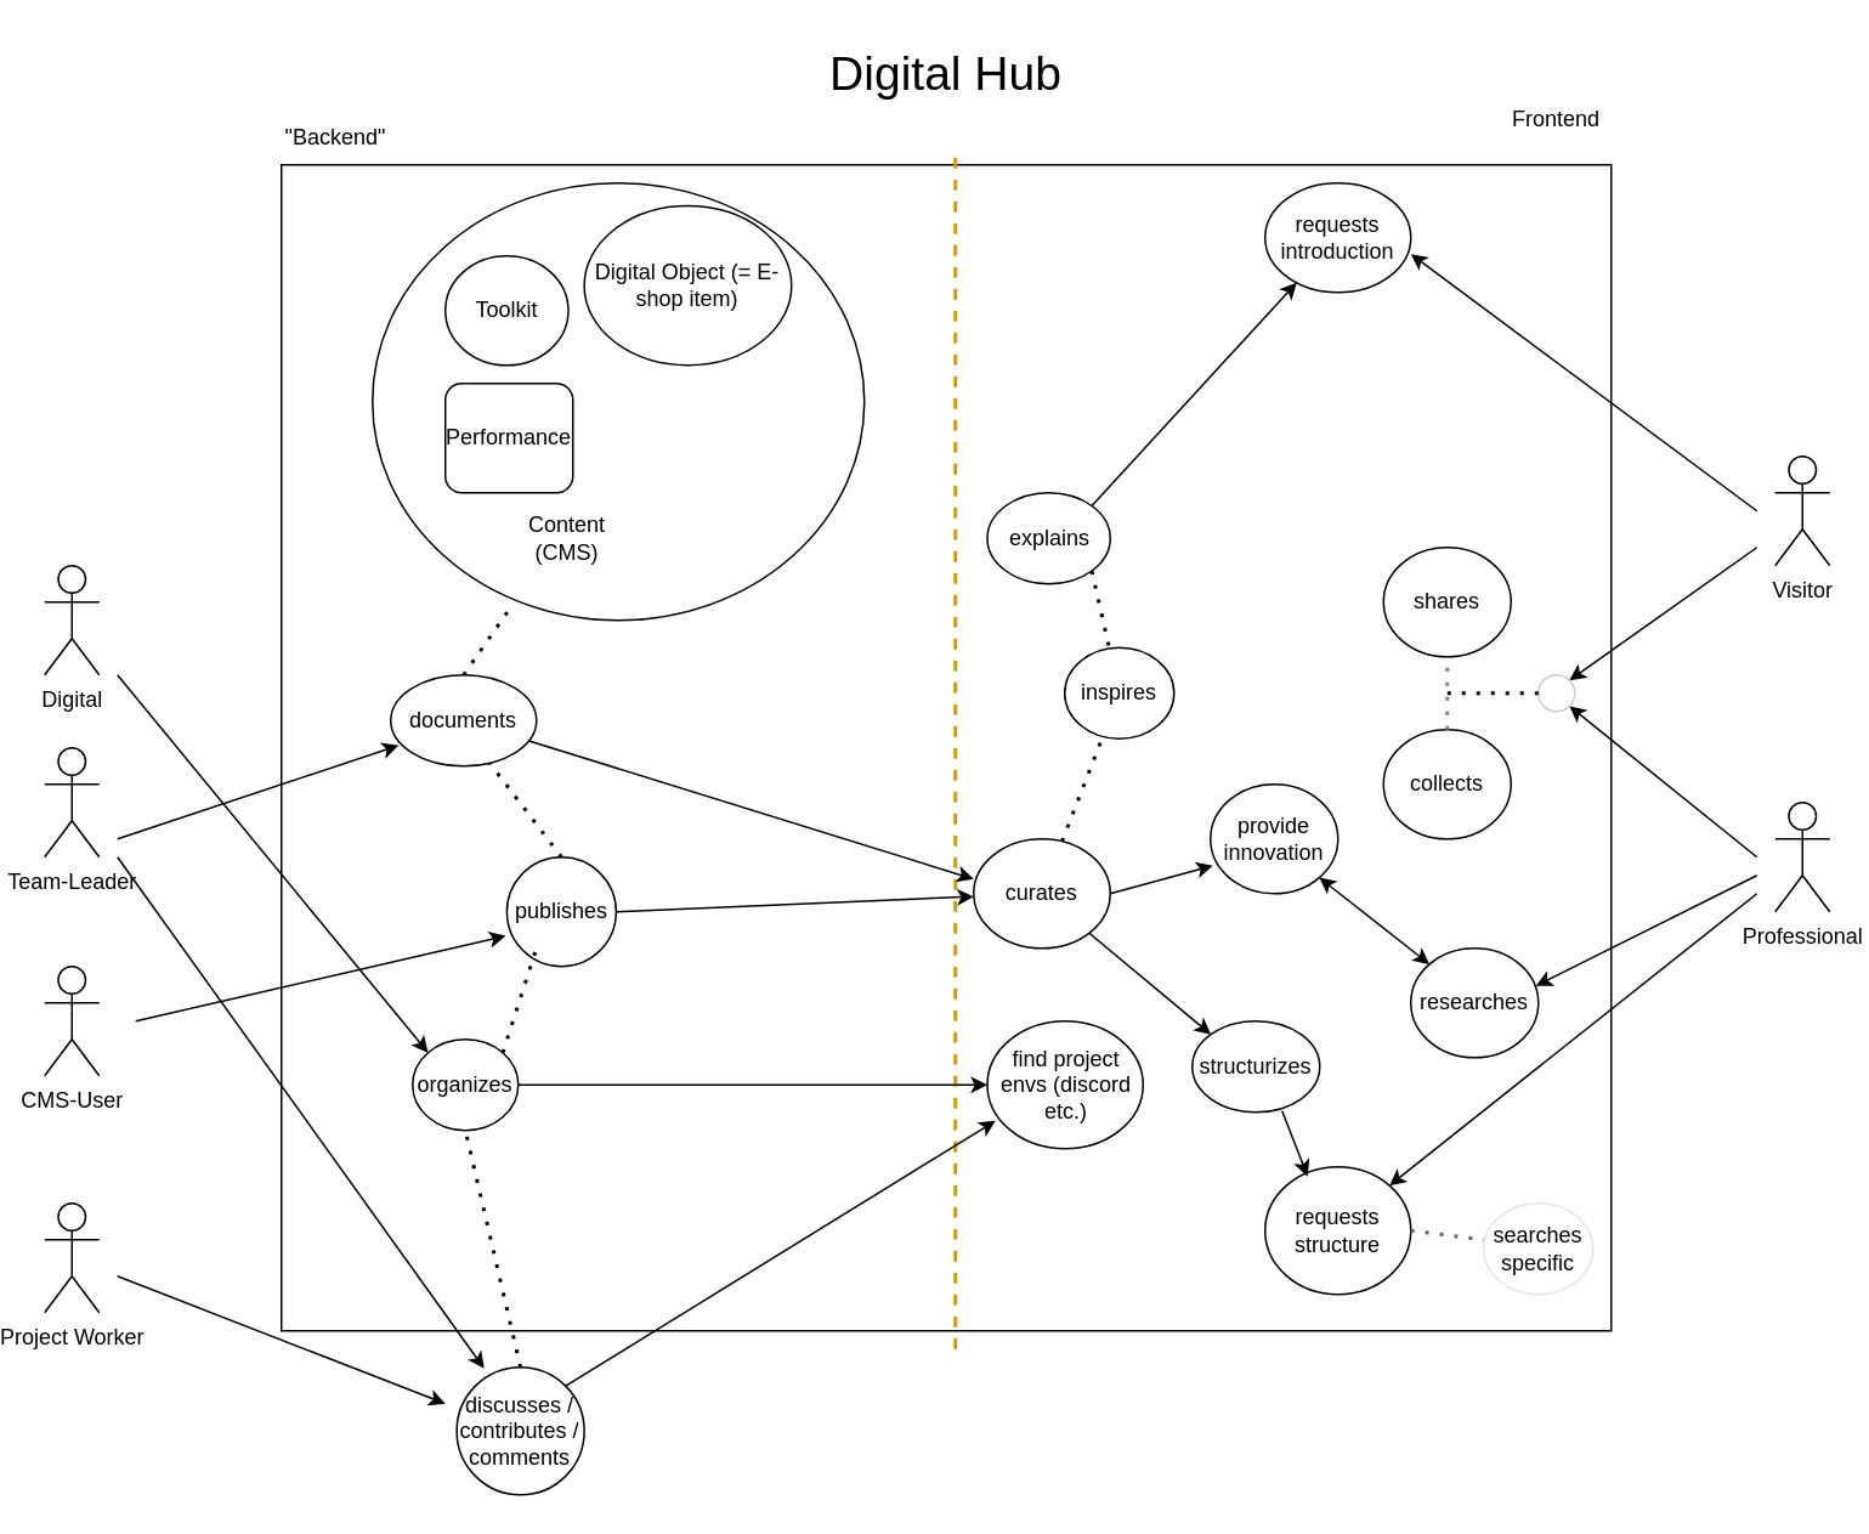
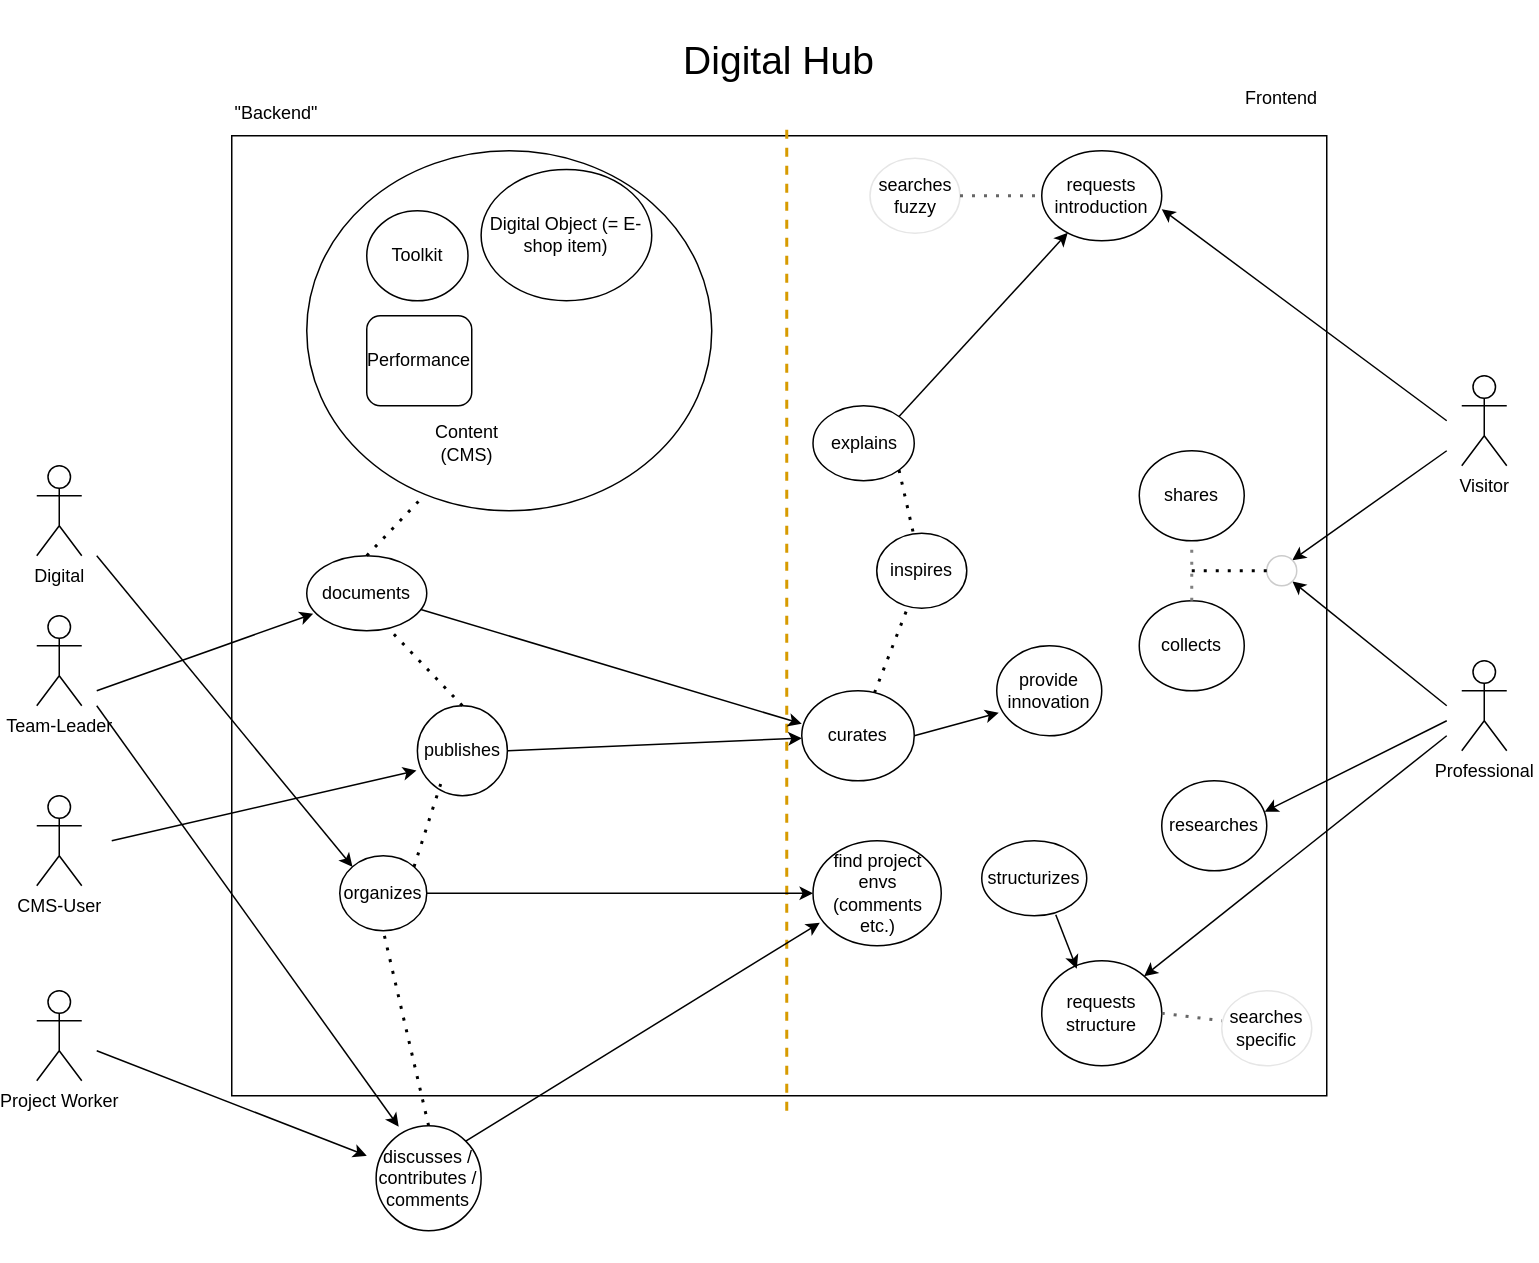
  <mxCell id="0" />
  <mxCell id="1" parent="0" />
  <mxCell id="2" value="" style="rounded=0;whiteSpace=wrap;html=1;" parent="1" vertex="1"><mxGeometry x="150" y="90" width="730" height="640" as="geometry" /></mxCell>
  <mxCell id="3" value="" style="ellipse;whiteSpace=wrap;html=1;" parent="1" vertex="1"><mxGeometry x="200" y="100" width="270" height="240" as="geometry" /></mxCell>
  <mxCell id="4" value="CMS-User" style="shape=umlActor;verticalLabelPosition=bottom;verticalAlign=top;html=1;outlineConnect=0;" parent="1" vertex="1"><mxGeometry x="20" y="530" width="30" height="60" as="geometry" /></mxCell>
  <mxCell id="5" value="Team-Leader" style="shape=umlActor;verticalLabelPosition=bottom;verticalAlign=top;html=1;outlineConnect=0;" parent="1" vertex="1"><mxGeometry x="20" y="410" width="30" height="60" as="geometry" /></mxCell>
  <mxCell id="6" value="Project Worker" style="shape=umlActor;verticalLabelPosition=bottom;verticalAlign=top;html=1;outlineConnect=0;" parent="1" vertex="1"><mxGeometry x="20" y="660" width="30" height="60" as="geometry" /></mxCell>
  <mxCell id="7" value="Visitor" style="shape=umlActor;verticalLabelPosition=bottom;verticalAlign=top;html=1;outlineConnect=0;" parent="1" vertex="1"><mxGeometry x="970" y="250" width="30" height="60" as="geometry" /></mxCell>
  <mxCell id="8" value="Professional" style="shape=umlActor;verticalLabelPosition=bottom;verticalAlign=top;html=1;outlineConnect=0;" parent="1" vertex="1"><mxGeometry x="970" y="440" width="30" height="60" as="geometry" /></mxCell>
  <mxCell id="9" value="Digital" style="shape=umlActor;verticalLabelPosition=bottom;verticalAlign=top;html=1;outlineConnect=0;" parent="1" vertex="1"><mxGeometry x="20" y="310" width="30" height="60" as="geometry" /></mxCell>
  <mxCell id="10" value="Digital Object (= E-shop item)" style="ellipse;whiteSpace=wrap;html=1;" parent="1" vertex="1"><mxGeometry x="316.25" y="112.5" width="113.75" height="87.5" as="geometry" /></mxCell>
  <mxCell id="11" value="Toolkit" style="ellipse;whiteSpace=wrap;html=1;" parent="1" vertex="1"><mxGeometry x="240" y="140" width="67.5" height="60" as="geometry" /></mxCell>
  <mxCell id="12" value="Performance" style="whiteSpace=wrap;html=1;rounded=1;" parent="1" vertex="1"><mxGeometry x="240" y="210" width="70" height="60" as="geometry" /></mxCell>
  <mxCell id="13" value="Content (CMS)" style="text;html=1;strokeColor=none;fillColor=none;align=center;verticalAlign=middle;whiteSpace=wrap;rounded=0;" parent="1" vertex="1"><mxGeometry x="275" y="280" width="64" height="30" as="geometry" /></mxCell>
  <mxCell id="14" value="discusses / contributes / comments" style="ellipse;whiteSpace=wrap;html=1;aspect=fixed;" parent="1" vertex="1"><mxGeometry x="246.25" y="750" width="70" height="70" as="geometry" /></mxCell>
  <mxCell id="15" value="publishes" style="ellipse;whiteSpace=wrap;html=1;aspect=fixed;" parent="1" vertex="1"><mxGeometry x="273.75" y="470" width="60" height="60" as="geometry" /></mxCell>
  <mxCell id="16" value="" style="endArrow=classic;html=1;rounded=0;entryX=-0.01;entryY=0.72;entryDx=0;entryDy=0;entryPerimeter=0;" parent="1" target="15" edge="1"><mxGeometry width="50" height="50" relative="1" as="geometry"><mxPoint x="70" y="560" as="sourcePoint" /><mxPoint x="230" y="530" as="targetPoint" /></mxGeometry></mxCell>
  <mxCell id="17" value="" style="endArrow=none;dashed=1;html=1;dashPattern=1 3;strokeWidth=2;rounded=0;entryX=0.68;entryY=0.969;entryDx=0;entryDy=0;entryPerimeter=0;exitX=0.5;exitY=0;exitDx=0;exitDy=0;" parent="1" source="15" target="23" edge="1"><mxGeometry width="50" height="50" relative="1" as="geometry"><mxPoint x="300" y="430" as="sourcePoint" /><mxPoint x="350" y="380" as="targetPoint" /></mxGeometry></mxCell>
  <mxCell id="18" value="" style="endArrow=none;dashed=1;html=1;strokeWidth=2;rounded=0;fillColor=#ffe6cc;strokeColor=#d79b00;" parent="1" edge="1"><mxGeometry width="50" height="50" relative="1" as="geometry"><mxPoint x="520" y="740" as="sourcePoint" /><mxPoint x="520" y="80" as="targetPoint" /></mxGeometry></mxCell>
  <mxCell id="19" value="collects" style="ellipse;whiteSpace=wrap;html=1;" parent="1" vertex="1"><mxGeometry x="755" y="400" width="70" height="60" as="geometry" /></mxCell>
  <mxCell id="20" value="shares" style="ellipse;whiteSpace=wrap;html=1;" parent="1" vertex="1"><mxGeometry x="755" y="300" width="70" height="60" as="geometry" /></mxCell>
  <mxCell id="21" value="explains" style="ellipse;whiteSpace=wrap;html=1;" parent="1" vertex="1"><mxGeometry x="537.5" y="270" width="67.5" height="50" as="geometry" /></mxCell>
  <mxCell id="22" value="curates" style="ellipse;whiteSpace=wrap;html=1;" parent="1" vertex="1"><mxGeometry x="530" y="460" width="75" height="60" as="geometry" /></mxCell>
- <mxCell id="23" value="documents" style="ellipse;whiteSpace=wrap;html=1;" parent="1" vertex="1"><mxGeometry x="210" y="370" width="80" height="50" as="geometry" /></mxCell>
+ <mxCell id="23" value="documents" style="ellipse;whiteSpace=wrap;html=1;" parent="1" vertex="1"><mxGeometry x="200" y="370" width="80" height="50" as="geometry" /></mxCell>
  <mxCell id="24" value="structurizes" style="ellipse;whiteSpace=wrap;html=1;" parent="1" vertex="1"><mxGeometry x="650" y="560" width="70" height="50" as="geometry" /></mxCell>
+ <mxCell id="25" value="searches fuzzy" style="ellipse;whiteSpace=wrap;html=1;strokeColor=#E6E6E6;" parent="1" vertex="1"><mxGeometry x="575.5" y="105" width="60" height="50" as="geometry" /></mxCell>
  <mxCell id="26" value="researches" style="ellipse;whiteSpace=wrap;html=1;" parent="1" vertex="1"><mxGeometry x="770" y="520" width="70" height="60" as="geometry" /></mxCell>
  <mxCell id="27" value="requests introduction" style="ellipse;whiteSpace=wrap;html=1;" parent="1" vertex="1"><mxGeometry x="690" y="100" width="80" height="60" as="geometry" /></mxCell>
  <mxCell id="28" value="" style="endArrow=classic;html=1;rounded=0;entryX=0.054;entryY=0.773;entryDx=0;entryDy=0;entryPerimeter=0;" parent="1" target="23" edge="1"><mxGeometry width="50" height="50" relative="1" as="geometry"><mxPoint x="60" y="460" as="sourcePoint" /><mxPoint x="220" y="570" as="targetPoint" /></mxGeometry></mxCell>
  <mxCell id="29" value="" style="endArrow=classic;html=1;rounded=0;entryX=0;entryY=0.367;entryDx=0;entryDy=0;entryPerimeter=0;" parent="1" source="23" target="22" edge="1"><mxGeometry width="50" height="50" relative="1" as="geometry"><mxPoint x="480" y="580" as="sourcePoint" /><mxPoint x="530" y="530" as="targetPoint" /></mxGeometry></mxCell>
  <mxCell id="30" value="" style="endArrow=classic;html=1;rounded=0;exitX=1;exitY=0.5;exitDx=0;exitDy=0;" parent="1" source="15" target="22" edge="1"><mxGeometry width="50" height="50" relative="1" as="geometry"><mxPoint x="420" y="520" as="sourcePoint" /><mxPoint x="470" y="470" as="targetPoint" /></mxGeometry></mxCell>
  <mxCell id="31" value="inspires" style="ellipse;whiteSpace=wrap;html=1;" parent="1" vertex="1"><mxGeometry x="580" y="355" width="60" height="50" as="geometry" /></mxCell>
  <mxCell id="32" value="provide innovation" style="ellipse;whiteSpace=wrap;html=1;" parent="1" vertex="1"><mxGeometry x="660" y="430" width="70" height="60" as="geometry" /></mxCell>
  <mxCell id="33" value="" style="endArrow=classic;html=1;rounded=0;exitX=1;exitY=0.5;exitDx=0;exitDy=0;entryX=0.019;entryY=0.744;entryDx=0;entryDy=0;entryPerimeter=0;" parent="1" source="22" target="32" edge="1"><mxGeometry width="50" height="50" relative="1" as="geometry"><mxPoint x="660" y="550" as="sourcePoint" /><mxPoint x="710" y="500" as="targetPoint" /></mxGeometry></mxCell>
  <mxCell id="34" value="searches specific" style="ellipse;whiteSpace=wrap;html=1;strokeColor=#E6E6E6;" parent="1" vertex="1"><mxGeometry x="810" y="660" width="60" height="50" as="geometry" /></mxCell>
  <mxCell id="35" value="" style="endArrow=classic;html=1;rounded=0;entryX=1;entryY=0.65;entryDx=0;entryDy=0;entryPerimeter=0;" parent="1" target="27" edge="1"><mxGeometry width="50" height="50" relative="1" as="geometry"><mxPoint x="960" y="280" as="sourcePoint" /><mxPoint x="830" y="250" as="targetPoint" /></mxGeometry></mxCell>
  <mxCell id="36" value="" style="endArrow=classic;html=1;rounded=0;entryX=0;entryY=0;entryDx=0;entryDy=0;" parent="1" target="52" edge="1"><mxGeometry width="50" height="50" relative="1" as="geometry"><mxPoint x="960" y="300" as="sourcePoint" /><mxPoint x="825" y="380" as="targetPoint" /></mxGeometry></mxCell>
  <mxCell id="37" value="" style="endArrow=classic;html=1;rounded=0;entryX=1;entryY=0;entryDx=0;entryDy=0;" parent="1" target="52" edge="1"><mxGeometry width="50" height="50" relative="1" as="geometry"><mxPoint x="960" y="470" as="sourcePoint" /><mxPoint x="790" y="380" as="targetPoint" /></mxGeometry></mxCell>
  <mxCell id="38" value="organizes" style="ellipse;whiteSpace=wrap;html=1;" parent="1" vertex="1"><mxGeometry x="222" y="570" width="58" height="50" as="geometry" /></mxCell>
- <mxCell id="39" value="find project envs (discord etc.)" style="ellipse;whiteSpace=wrap;html=1;" parent="1" vertex="1"><mxGeometry x="537.5" y="560" width="85.5" height="70" as="geometry" /></mxCell>
+ <mxCell id="39" value="find project envs (comments etc.)" style="ellipse;whiteSpace=wrap;html=1;" parent="1" vertex="1"><mxGeometry x="537.5" y="560" width="85.5" height="70" as="geometry" /></mxCell>
  <mxCell id="40" value="" style="endArrow=none;dashed=1;html=1;dashPattern=1 3;strokeWidth=2;rounded=0;entryX=0.5;entryY=1;entryDx=0;entryDy=0;exitX=0.5;exitY=0;exitDx=0;exitDy=0;strokeColor=#808080;" edge="1" parent="1" source="19" target="20"><mxGeometry width="50" height="50" relative="1" as="geometry"><mxPoint x="760" y="420" as="sourcePoint" /><mxPoint x="810" y="370" as="targetPoint" /></mxGeometry></mxCell>
  <mxCell id="41" value="" style="endArrow=classic;html=1;rounded=0;entryX=0.981;entryY=0.344;entryDx=0;entryDy=0;entryPerimeter=0;" edge="1" parent="1" target="26"><mxGeometry width="50" height="50" relative="1" as="geometry"><mxPoint x="960" y="480" as="sourcePoint" /><mxPoint x="930" y="640" as="targetPoint" /></mxGeometry></mxCell>
  <mxCell id="42" value="requests structure" style="ellipse;whiteSpace=wrap;html=1;" vertex="1" parent="1"><mxGeometry x="690" y="640" width="80" height="70" as="geometry" /></mxCell>
  <mxCell id="43" value="" style="endArrow=classic;html=1;rounded=0;entryX=1;entryY=0;entryDx=0;entryDy=0;" edge="1" parent="1" target="42"><mxGeometry width="50" height="50" relative="1" as="geometry"><mxPoint x="960" y="490" as="sourcePoint" /><mxPoint x="970" y="660" as="targetPoint" /></mxGeometry></mxCell>
  <mxCell id="44" value="" style="endArrow=classic;html=1;rounded=0;exitX=1;exitY=0;exitDx=0;exitDy=0;" edge="1" parent="1" source="21" target="27"><mxGeometry width="50" height="50" relative="1" as="geometry"><mxPoint x="610" y="300" as="sourcePoint" /><mxPoint x="660" y="250" as="targetPoint" /></mxGeometry></mxCell>
+ <mxCell id="45" value="" style="endArrow=none;dashed=1;html=1;dashPattern=1 3;strokeWidth=2;rounded=0;entryX=0;entryY=0.5;entryDx=0;entryDy=0;exitX=1;exitY=0.5;exitDx=0;exitDy=0;fillColor=#f5f5f5;strokeColor=#666666;" edge="1" parent="1" source="25" target="27"><mxGeometry width="50" height="50" relative="1" as="geometry"><mxPoint x="660" y="180" as="sourcePoint" /><mxPoint x="710" y="130" as="targetPoint" /></mxGeometry></mxCell>
  <mxCell id="46" value="" style="endArrow=none;dashed=1;html=1;dashPattern=1 3;strokeWidth=2;rounded=0;exitX=1;exitY=0.5;exitDx=0;exitDy=0;fillColor=#f5f5f5;strokeColor=#666666;" edge="1" parent="1" source="42"><mxGeometry width="50" height="50" relative="1" as="geometry"><mxPoint x="790" y="730" as="sourcePoint" /><mxPoint x="810" y="680" as="targetPoint" /></mxGeometry></mxCell>
- <mxCell id="47" value="" style="endArrow=classic;html=1;rounded=0;entryX=0;entryY=0;entryDx=0;entryDy=0;" edge="1" parent="1" source="22" target="24"><mxGeometry width="50" height="50" relative="1" as="geometry"><mxPoint x="620" y="650" as="sourcePoint" /><mxPoint x="670" y="600" as="targetPoint" /></mxGeometry></mxCell>
  <mxCell id="48" value="" style="endArrow=classic;html=1;rounded=0;exitX=0.705;exitY=0.987;exitDx=0;exitDy=0;entryX=0.292;entryY=0.076;entryDx=0;entryDy=0;entryPerimeter=0;exitPerimeter=0;" edge="1" parent="1" source="24" target="42"><mxGeometry width="50" height="50" relative="1" as="geometry"><mxPoint x="640" y="740" as="sourcePoint" /><mxPoint x="690" y="690" as="targetPoint" /></mxGeometry></mxCell>
  <mxCell id="49" value="" style="endArrow=none;dashed=1;html=1;dashPattern=1 3;strokeWidth=2;rounded=0;" edge="1" parent="1" source="22" target="31"><mxGeometry width="50" height="50" relative="1" as="geometry"><mxPoint x="580" y="450" as="sourcePoint" /><mxPoint x="630" y="400" as="targetPoint" /></mxGeometry></mxCell>
  <mxCell id="50" value="" style="endArrow=none;dashed=1;html=1;dashPattern=1 3;strokeWidth=2;rounded=0;exitX=1;exitY=1;exitDx=0;exitDy=0;" edge="1" parent="1" source="21" target="31"><mxGeometry width="50" height="50" relative="1" as="geometry"><mxPoint x="580" y="360" as="sourcePoint" /><mxPoint x="630" y="310" as="targetPoint" /></mxGeometry></mxCell>
- <mxCell id="51" value="" style="endArrow=classic;startArrow=classic;html=1;rounded=0;entryX=0;entryY=0;entryDx=0;entryDy=0;exitX=1;exitY=1;exitDx=0;exitDy=0;" edge="1" parent="1" source="32" target="26"><mxGeometry width="50" height="50" relative="1" as="geometry"><mxPoint x="700" y="550" as="sourcePoint" /><mxPoint x="750" y="500" as="targetPoint" /></mxGeometry></mxCell>
  <mxCell id="52" value="" style="ellipse;whiteSpace=wrap;html=1;aspect=fixed;strokeColor=#CCCCCC;direction=south;" vertex="1" parent="1"><mxGeometry x="840" y="370" width="20" height="20" as="geometry" /></mxCell>
  <mxCell id="53" value="" style="endArrow=none;dashed=1;html=1;dashPattern=1 3;strokeWidth=2;rounded=0;entryX=0.5;entryY=1;entryDx=0;entryDy=0;strokeColor=#000000;" edge="1" parent="1" target="52"><mxGeometry width="50" height="50" relative="1" as="geometry"><mxPoint x="790" y="380" as="sourcePoint" /><mxPoint x="680" y="300" as="targetPoint" /></mxGeometry></mxCell>
  <mxCell id="54" value="" style="endArrow=classic;html=1;rounded=0;strokeColor=#000000;entryX=0.215;entryY=0.01;entryDx=0;entryDy=0;entryPerimeter=0;" edge="1" parent="1" target="14"><mxGeometry width="50" height="50" relative="1" as="geometry"><mxPoint x="60" y="470" as="sourcePoint" /><mxPoint x="230" y="670" as="targetPoint" /></mxGeometry></mxCell>
  <mxCell id="55" value="" style="endArrow=classic;html=1;rounded=0;strokeColor=#000000;" edge="1" parent="1"><mxGeometry width="50" height="50" relative="1" as="geometry"><mxPoint x="60" y="700" as="sourcePoint" /><mxPoint x="240" y="770" as="targetPoint" /></mxGeometry></mxCell>
  <mxCell id="56" value="" style="endArrow=classic;html=1;rounded=0;strokeColor=#000000;entryX=0;entryY=0;entryDx=0;entryDy=0;" edge="1" parent="1" target="38"><mxGeometry width="50" height="50" relative="1" as="geometry"><mxPoint x="60" y="370" as="sourcePoint" /><mxPoint x="210" y="510" as="targetPoint" /></mxGeometry></mxCell>
  <mxCell id="57" value="" style="endArrow=classic;html=1;rounded=0;strokeColor=#000000;entryX=0.053;entryY=0.781;entryDx=0;entryDy=0;entryPerimeter=0;exitX=1;exitY=0;exitDx=0;exitDy=0;" edge="1" parent="1" source="14" target="39"><mxGeometry width="50" height="50" relative="1" as="geometry"><mxPoint x="370" y="760" as="sourcePoint" /><mxPoint x="420" y="710" as="targetPoint" /></mxGeometry></mxCell>
  <mxCell id="58" value="" style="endArrow=classic;html=1;rounded=0;strokeColor=#000000;exitX=1;exitY=0.5;exitDx=0;exitDy=0;entryX=0;entryY=0.5;entryDx=0;entryDy=0;" edge="1" parent="1" source="38" target="39"><mxGeometry width="50" height="50" relative="1" as="geometry"><mxPoint x="320" y="700" as="sourcePoint" /><mxPoint x="370" y="650" as="targetPoint" /></mxGeometry></mxCell>
  <mxCell id="59" value="" style="endArrow=none;dashed=1;html=1;dashPattern=1 3;strokeWidth=2;rounded=0;exitX=1;exitY=0;exitDx=0;exitDy=0;" edge="1" parent="1" source="38"><mxGeometry width="50" height="50" relative="1" as="geometry"><mxPoint x="270" y="590" as="sourcePoint" /><mxPoint x="290" y="520" as="targetPoint" /></mxGeometry></mxCell>
  <mxCell id="60" value="" style="endArrow=none;dashed=1;html=1;dashPattern=1 3;strokeWidth=2;rounded=0;entryX=0.5;entryY=1;entryDx=0;entryDy=0;exitX=0.5;exitY=0;exitDx=0;exitDy=0;" edge="1" parent="1" source="14" target="38"><mxGeometry width="50" height="50" relative="1" as="geometry"><mxPoint x="280" y="730" as="sourcePoint" /><mxPoint x="330" y="680" as="targetPoint" /></mxGeometry></mxCell>
  <mxCell id="61" value="" style="endArrow=none;dashed=1;html=1;dashPattern=1 3;strokeWidth=2;rounded=0;entryX=0.286;entryY=0.962;entryDx=0;entryDy=0;entryPerimeter=0;exitX=0.5;exitY=0;exitDx=0;exitDy=0;" edge="1" parent="1" source="23" target="3"><mxGeometry width="50" height="50" relative="1" as="geometry"><mxPoint x="370" y="430" as="sourcePoint" /><mxPoint x="420" y="380" as="targetPoint" /></mxGeometry></mxCell>
  <mxCell id="62" value="&quot;Backend&quot;" style="text;html=1;strokeColor=none;fillColor=none;align=center;verticalAlign=middle;whiteSpace=wrap;rounded=0;" vertex="1" parent="1"><mxGeometry x="150" y="60" width="60" height="30" as="geometry" /></mxCell>
  <mxCell id="63" value="Frontend" style="text;html=1;strokeColor=none;fillColor=none;align=center;verticalAlign=middle;whiteSpace=wrap;rounded=0;" vertex="1" parent="1"><mxGeometry x="820" y="50" width="60" height="30" as="geometry" /></mxCell>
  <mxCell id="64" value="&lt;font style=&quot;font-size: 26px&quot;&gt;Digital Hub&lt;/font&gt;" style="text;html=1;strokeColor=none;fillColor=none;align=center;verticalAlign=middle;whiteSpace=wrap;rounded=0;" vertex="1" parent="1"><mxGeometry x="435" y="20" width="160" height="40" as="geometry" /></mxCell>
